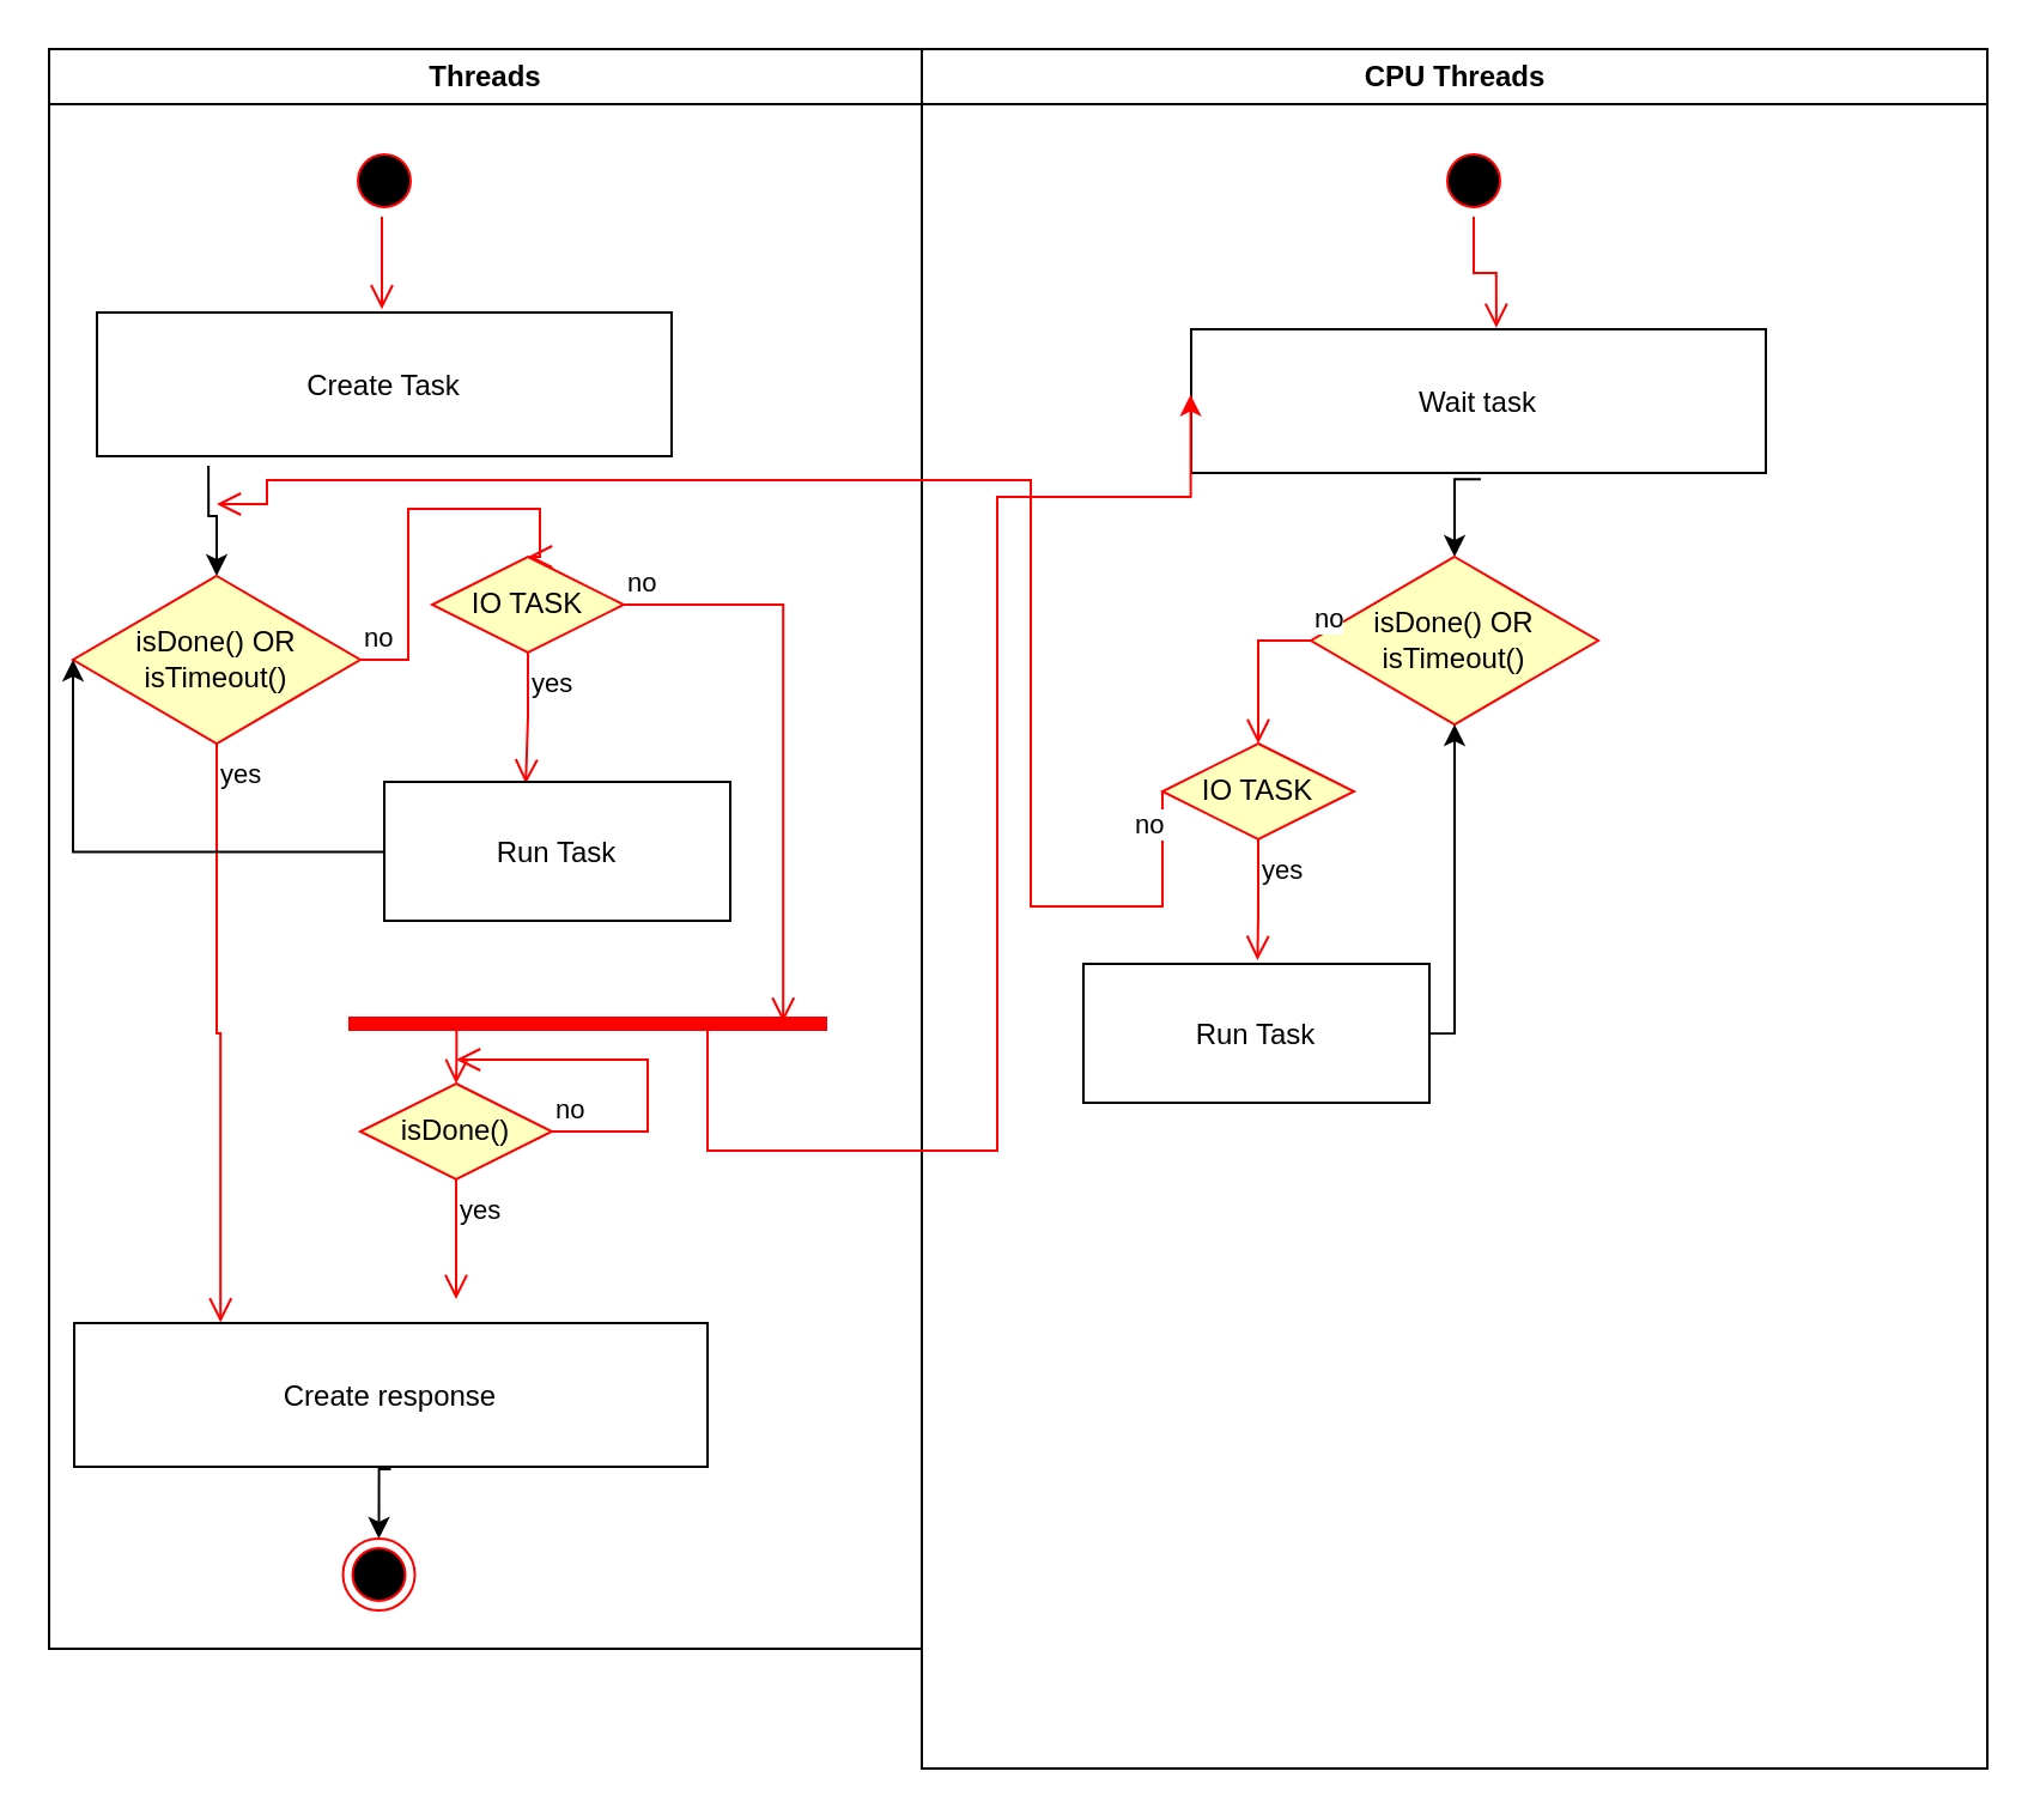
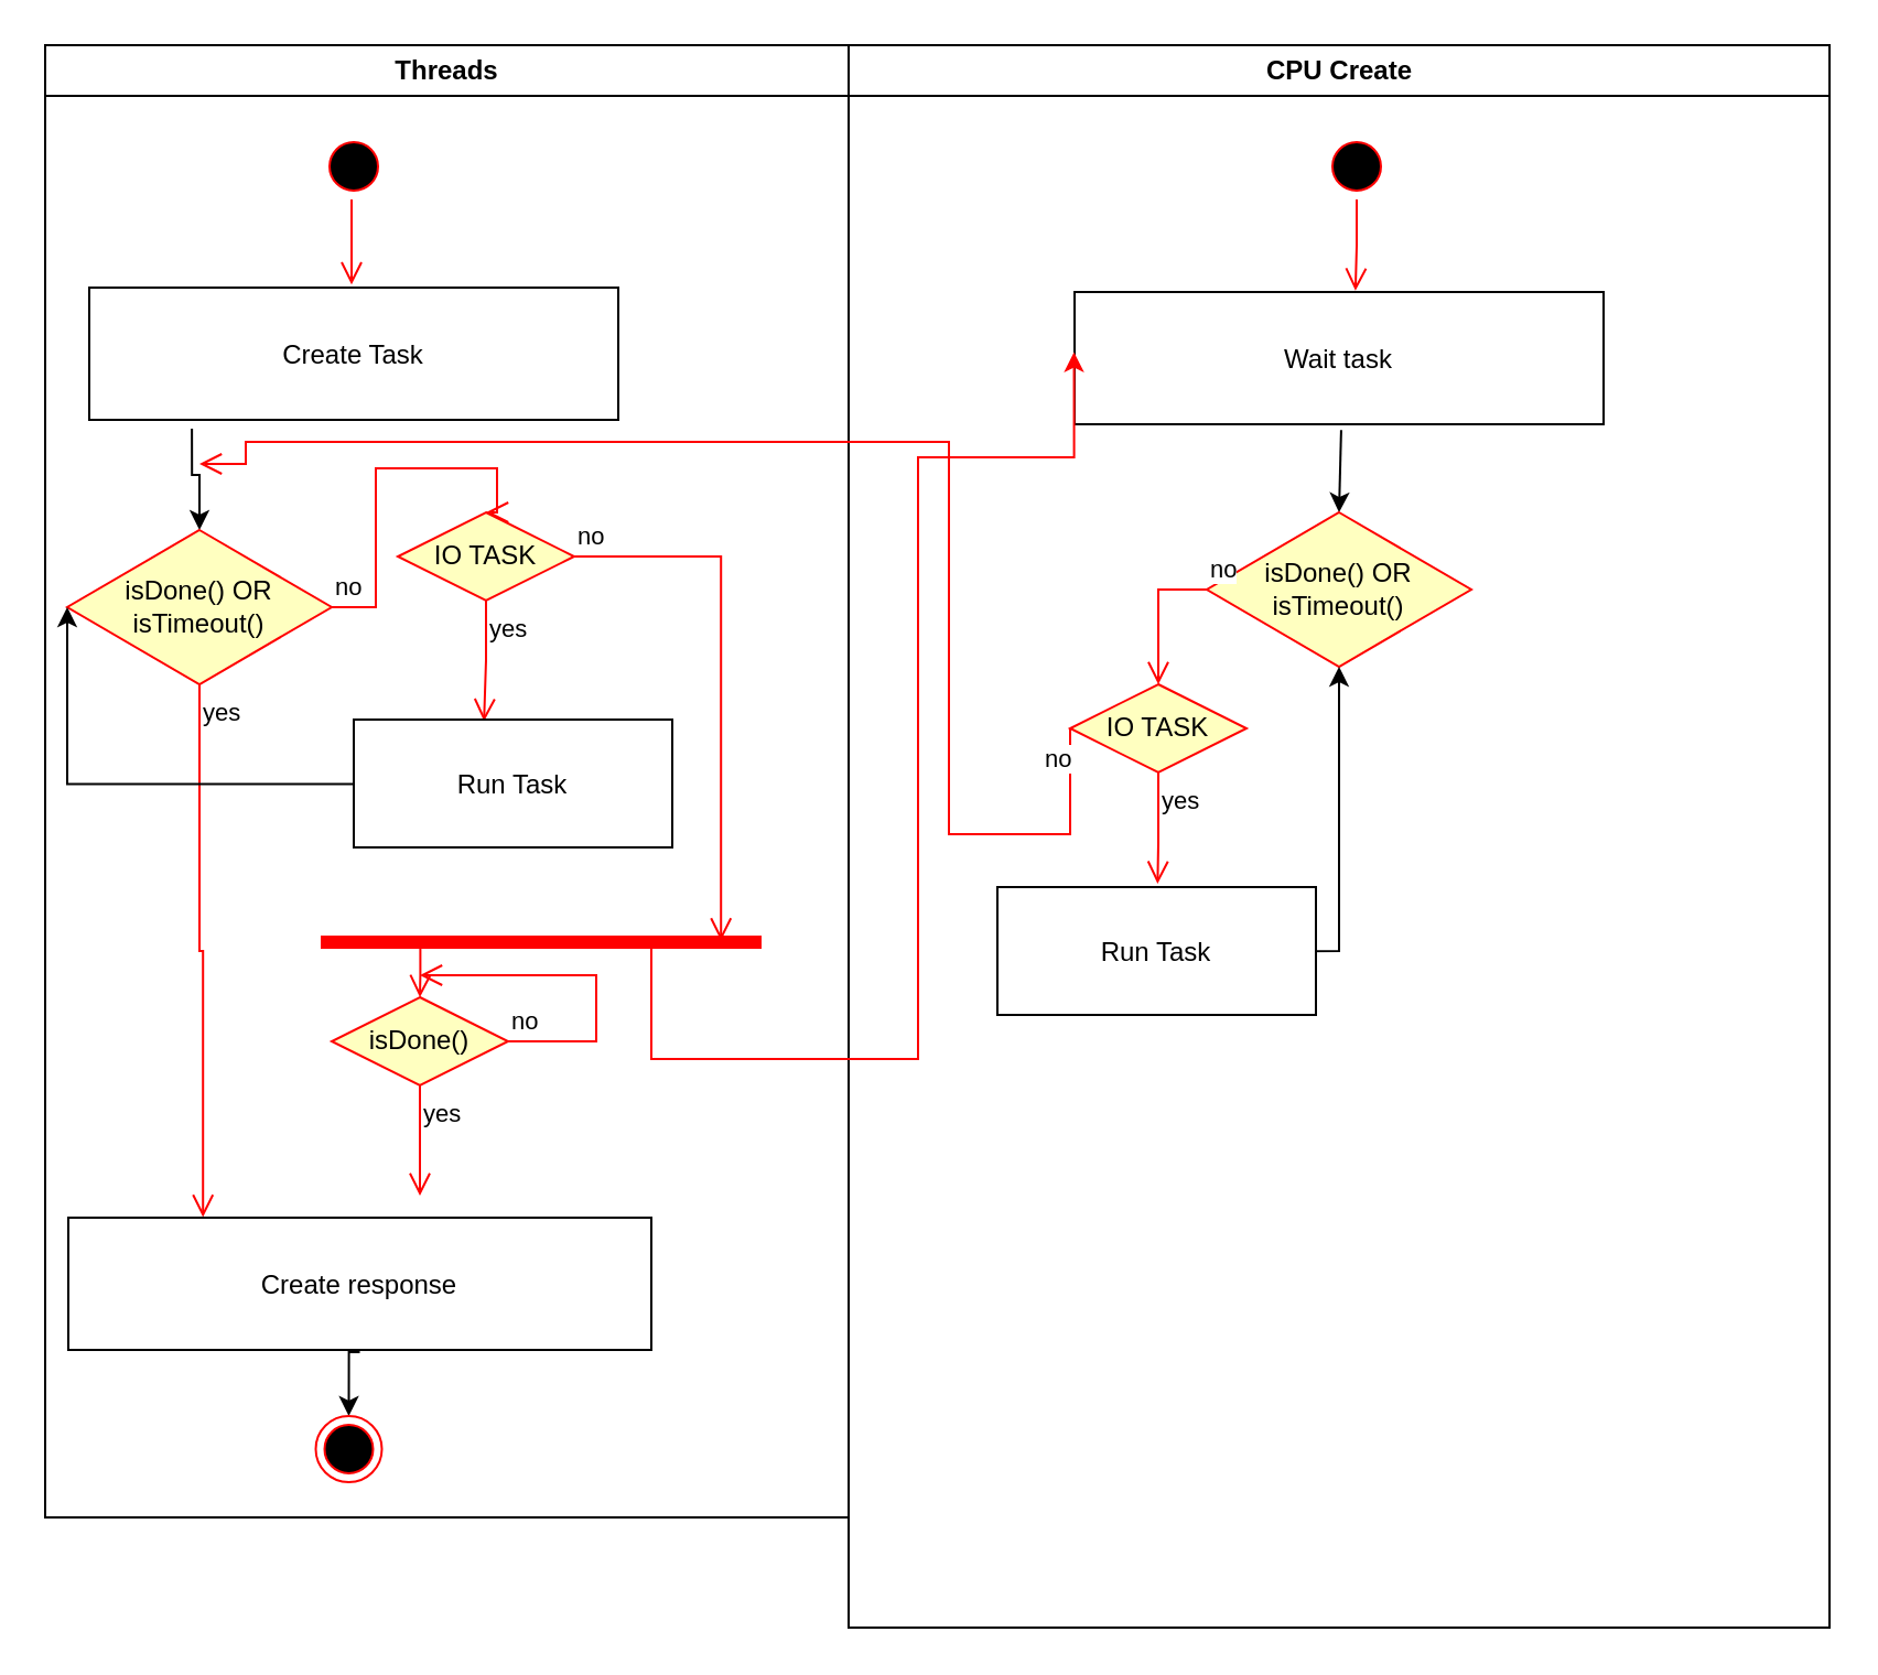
  <mxCell id="0" />
  <mxCell id="1" parent="0" />
  <mxCell id="2" value="Threads" style="swimlane;whiteSpace=wrap" parent="1" vertex="1"><mxGeometry x="20" y="20" width="364.5" height="668" as="geometry" /></mxCell>
  <mxCell id="3" value="" style="ellipse;shape=startState;fillColor=#000000;strokeColor=#ff0000;" parent="2" vertex="1"><mxGeometry x="125" y="40" width="30" height="30" as="geometry" /></mxCell>
  <mxCell id="4" value="" style="edgeStyle=elbowEdgeStyle;elbow=horizontal;verticalAlign=bottom;endArrow=open;endSize=8;strokeColor=#FF0000;endFill=1;rounded=0;entryX=0.496;entryY=-0.023;entryDx=0;entryDy=0;entryPerimeter=0;" parent="2" source="3" target="6" edge="1"><mxGeometry x="100" y="40" as="geometry"><mxPoint x="115" y="110" as="targetPoint" /></mxGeometry></mxCell>
  <mxCell id="5" style="edgeStyle=orthogonalEdgeStyle;rounded=0;orthogonalLoop=1;jettySize=auto;html=1;entryX=0.5;entryY=0;entryDx=0;entryDy=0;exitX=0.194;exitY=1.067;exitDx=0;exitDy=0;exitPerimeter=0;" edge="1" parent="2" source="6" target="7"><mxGeometry relative="1" as="geometry"><mxPoint x="145.5" y="192" as="sourcePoint" /></mxGeometry></mxCell>
  <mxCell id="6" value="Create Task" style="" parent="2" vertex="1"><mxGeometry x="20" y="110" width="240" height="60" as="geometry" /></mxCell>
  <mxCell id="7" value="isDone() OR isTimeout()&lt;br&gt;" style="rhombus;whiteSpace=wrap;html=1;fontColor=#000000;fillColor=#ffffc0;strokeColor=#ff0000;" vertex="1" parent="2"><mxGeometry x="10" y="220" width="120" height="70" as="geometry" /></mxCell>
  <mxCell id="8" value="no" style="edgeStyle=orthogonalEdgeStyle;html=1;align=left;verticalAlign=bottom;endArrow=open;endSize=8;strokeColor=#ff0000;rounded=0;entryX=0.5;entryY=0;entryDx=0;entryDy=0;exitX=1;exitY=0.5;exitDx=0;exitDy=0;" edge="1" source="7" parent="2" target="13"><mxGeometry x="-1" relative="1" as="geometry"><mxPoint x="215.5" y="232" as="targetPoint" /><Array as="points"><mxPoint x="150" y="255" /><mxPoint x="150" y="192" /><mxPoint x="205" y="192" /><mxPoint x="205" y="212" /></Array></mxGeometry></mxCell>
  <mxCell id="9" value="yes" style="edgeStyle=orthogonalEdgeStyle;html=1;align=left;verticalAlign=top;endArrow=open;endSize=8;strokeColor=#ff0000;rounded=0;entryX=0.231;entryY=-0.004;entryDx=0;entryDy=0;entryPerimeter=0;" edge="1" source="7" parent="2" target="11"><mxGeometry x="-1" relative="1" as="geometry"><mxPoint x="75.5" y="312" as="targetPoint" /></mxGeometry></mxCell>
  <mxCell id="10" style="edgeStyle=orthogonalEdgeStyle;rounded=0;orthogonalLoop=1;jettySize=auto;html=1;entryX=0.5;entryY=0;entryDx=0;entryDy=0;exitX=0.5;exitY=1.017;exitDx=0;exitDy=0;exitPerimeter=0;" edge="1" parent="2" source="11" target="12"><mxGeometry relative="1" as="geometry" /></mxCell>
  <mxCell id="11" value="Create response" style="" vertex="1" parent="2"><mxGeometry x="10.5" y="532" width="264.5" height="60" as="geometry" /></mxCell>
  <mxCell id="12" value="" style="ellipse;html=1;shape=endState;fillColor=#000000;strokeColor=#ff0000;" vertex="1" parent="2"><mxGeometry x="122.75" y="622" width="30" height="30" as="geometry" /></mxCell>
  <mxCell id="13" value="IO TASK" style="rhombus;whiteSpace=wrap;html=1;fontColor=#000000;fillColor=#ffffc0;strokeColor=#ff0000;" vertex="1" parent="2"><mxGeometry x="160" y="212" width="80" height="40" as="geometry" /></mxCell>
  <mxCell id="14" value="no" style="edgeStyle=orthogonalEdgeStyle;html=1;align=left;verticalAlign=bottom;endArrow=open;endSize=8;strokeColor=#ff0000;rounded=0;entryX=0.908;entryY=0.427;entryDx=0;entryDy=0;entryPerimeter=0;" edge="1" source="13" parent="2" target="18"><mxGeometry x="-1" relative="1" as="geometry"><mxPoint x="305" y="272" as="targetPoint" /><Array as="points"><mxPoint x="307" y="232" /></Array></mxGeometry></mxCell>
  <mxCell id="15" value="yes" style="edgeStyle=orthogonalEdgeStyle;html=1;align=left;verticalAlign=top;endArrow=open;endSize=8;strokeColor=#ff0000;rounded=0;entryX=0.409;entryY=0.013;entryDx=0;entryDy=0;entryPerimeter=0;" edge="1" source="13" parent="2" target="16"><mxGeometry x="-1" relative="1" as="geometry"><mxPoint x="165" y="352" as="targetPoint" /></mxGeometry></mxCell>
  <mxCell id="16" value="Run Task" style="" vertex="1" parent="2"><mxGeometry x="140" y="306" width="144.5" height="58" as="geometry" /></mxCell>
  <mxCell id="17" style="edgeStyle=orthogonalEdgeStyle;rounded=0;orthogonalLoop=1;jettySize=auto;html=1;entryX=0;entryY=0.5;entryDx=0;entryDy=0;exitX=-0.002;exitY=0.505;exitDx=0;exitDy=0;exitPerimeter=0;" edge="1" parent="2" source="16" target="7"><mxGeometry relative="1" as="geometry"><Array as="points"><mxPoint x="10" y="335" /></Array></mxGeometry></mxCell>
  <mxCell id="18" value="" style="shape=line;html=1;strokeWidth=6;strokeColor=#ff0000;" vertex="1" parent="2"><mxGeometry x="125" y="402" width="200" height="10" as="geometry" /></mxCell>
  <mxCell id="19" value="" style="edgeStyle=orthogonalEdgeStyle;html=1;verticalAlign=bottom;endArrow=open;endSize=8;strokeColor=#ff0000;rounded=0;entryX=0.5;entryY=0;entryDx=0;entryDy=0;exitX=0.226;exitY=0.508;exitDx=0;exitDy=0;exitPerimeter=0;" edge="1" source="18" parent="2" target="20"><mxGeometry relative="1" as="geometry"><mxPoint x="225" y="482" as="targetPoint" /></mxGeometry></mxCell>
  <mxCell id="20" value="isDone()" style="rhombus;whiteSpace=wrap;html=1;fontColor=#000000;fillColor=#ffffc0;strokeColor=#ff0000;" vertex="1" parent="2"><mxGeometry x="130" y="432" width="80" height="40" as="geometry" /></mxCell>
  <mxCell id="21" value="no" style="edgeStyle=orthogonalEdgeStyle;html=1;align=left;verticalAlign=bottom;endArrow=open;endSize=8;strokeColor=#ff0000;rounded=0;" edge="1" source="20" parent="2"><mxGeometry x="-1" relative="1" as="geometry"><mxPoint x="170" y="422" as="targetPoint" /><Array as="points"><mxPoint x="250" y="422" /></Array></mxGeometry></mxCell>
  <mxCell id="22" value="yes" style="edgeStyle=orthogonalEdgeStyle;html=1;align=left;verticalAlign=top;endArrow=open;endSize=8;strokeColor=#ff0000;rounded=0;" edge="1" source="20" parent="2"><mxGeometry x="-1" relative="1" as="geometry"><mxPoint x="170" y="522" as="targetPoint" /></mxGeometry></mxCell>
- <mxCell id="23" value="CPU Threads" style="swimlane;whiteSpace=wrap;fillColor=#FFFFFF;" parent="1" vertex="1"><mxGeometry x="384.5" y="20" width="445" height="718" as="geometry" /></mxCell>
+ <mxCell id="23" value="CPU Create" style="swimlane;whiteSpace=wrap;fillColor=#FFFFFF;" parent="1" vertex="1"><mxGeometry x="384.5" y="20" width="445" height="718" as="geometry" /></mxCell>
  <mxCell id="24" value="" style="ellipse;html=1;shape=startState;fillColor=#000000;strokeColor=#ff0000;" vertex="1" parent="23"><mxGeometry x="215.5" y="40" width="30" height="30" as="geometry" /></mxCell>
  <mxCell id="25" value="" style="edgeStyle=orthogonalEdgeStyle;html=1;verticalAlign=bottom;endArrow=open;endSize=8;strokeColor=#ff0000;rounded=0;entryX=0.531;entryY=-0.01;entryDx=0;entryDy=0;entryPerimeter=0;" edge="1" source="24" parent="23" target="27"><mxGeometry relative="1" as="geometry"><mxPoint x="230.5" y="130" as="targetPoint" /></mxGeometry></mxCell>
  <mxCell id="26" style="edgeStyle=orthogonalEdgeStyle;rounded=0;orthogonalLoop=1;jettySize=auto;html=1;entryX=0.5;entryY=0;entryDx=0;entryDy=0;exitX=0.504;exitY=1.044;exitDx=0;exitDy=0;exitPerimeter=0;" edge="1" parent="23" source="27" target="28"><mxGeometry relative="1" as="geometry" /></mxCell>
- <mxCell id="27" value="Wait task" style="" vertex="1" parent="23"><mxGeometry x="112.5" y="117" width="240" height="60" as="geometry" /></mxCell>
+ <mxCell id="27" value="Wait task" style="" vertex="1" parent="23"><mxGeometry x="102.5" y="112" width="240" height="60" as="geometry" /></mxCell>
  <mxCell id="28" value="isDone() OR isTimeout()&lt;br&gt;" style="rhombus;whiteSpace=wrap;html=1;fontColor=#000000;fillColor=#ffffc0;strokeColor=#ff0000;" vertex="1" parent="23"><mxGeometry x="162.5" y="212" width="120" height="70" as="geometry" /></mxCell>
  <mxCell id="29" value="no" style="edgeStyle=orthogonalEdgeStyle;html=1;align=left;verticalAlign=bottom;endArrow=open;endSize=8;strokeColor=#ff0000;rounded=0;exitX=0;exitY=0.5;exitDx=0;exitDy=0;entryX=0.5;entryY=0;entryDx=0;entryDy=0;" edge="1" parent="23" source="28" target="30"><mxGeometry x="-1" relative="1" as="geometry"><mxPoint x="345.5" y="272" as="targetPoint" /><mxPoint x="295.5" y="262" as="sourcePoint" /><Array as="points"><mxPoint x="141" y="247" /><mxPoint x="141" y="290" /></Array></mxGeometry></mxCell>
  <mxCell id="30" value="IO TASK" style="rhombus;whiteSpace=wrap;html=1;fontColor=#000000;fillColor=#ffffc0;strokeColor=#ff0000;" vertex="1" parent="23"><mxGeometry x="100.5" y="290" width="80" height="40" as="geometry" /></mxCell>
  <mxCell id="31" style="edgeStyle=orthogonalEdgeStyle;rounded=0;orthogonalLoop=1;jettySize=auto;html=1;entryX=0.5;entryY=1;entryDx=0;entryDy=0;exitX=0.001;exitY=0.517;exitDx=0;exitDy=0;exitPerimeter=0;" edge="1" parent="23" source="32" target="28"><mxGeometry relative="1" as="geometry"><Array as="points"><mxPoint x="223" y="411" /></Array></mxGeometry></mxCell>
  <mxCell id="32" value="Run Task" style="" vertex="1" parent="23"><mxGeometry x="67.5" y="382" width="144.5" height="58" as="geometry" /></mxCell>
  <mxCell id="33" value="yes" style="edgeStyle=orthogonalEdgeStyle;html=1;align=left;verticalAlign=top;endArrow=open;endSize=8;strokeColor=#ff0000;rounded=0;exitX=0.5;exitY=1;exitDx=0;exitDy=0;entryX=0.503;entryY=-0.027;entryDx=0;entryDy=0;entryPerimeter=0;" edge="1" parent="23" source="30" target="32"><mxGeometry x="-1" relative="1" as="geometry"><mxPoint x="365.5" y="342" as="targetPoint" /><mxPoint x="65.5" y="352" as="sourcePoint" /><Array as="points"><mxPoint x="140" y="362" /><mxPoint x="140" y="362" /></Array></mxGeometry></mxCell>
  <mxCell id="34" value="no" style="edgeStyle=orthogonalEdgeStyle;html=1;align=left;verticalAlign=bottom;endArrow=open;endSize=8;strokeColor=#ff0000;rounded=0;exitX=0;exitY=0.5;exitDx=0;exitDy=0;" edge="1" parent="1" source="30"><mxGeometry x="-0.927" y="-13" relative="1" as="geometry"><mxPoint x="90" y="210" as="targetPoint" /><mxPoint x="503" y="450" as="sourcePoint" /><Array as="points"><mxPoint x="430" y="378" /><mxPoint x="430" y="200" /><mxPoint x="111" y="200" /></Array><mxPoint as="offset" /></mxGeometry></mxCell>
  <mxCell id="35" style="edgeStyle=orthogonalEdgeStyle;rounded=0;orthogonalLoop=1;jettySize=auto;html=1;entryX=-0.001;entryY=0.455;entryDx=0;entryDy=0;entryPerimeter=0;exitX=0.75;exitY=0.5;exitDx=0;exitDy=0;exitPerimeter=0;strokeColor=#FF0000;" edge="1" parent="1" source="18" target="27"><mxGeometry relative="1" as="geometry"><Array as="points"><mxPoint x="295" y="480" /><mxPoint x="416" y="480" /><mxPoint x="416" y="207" /></Array></mxGeometry></mxCell>
